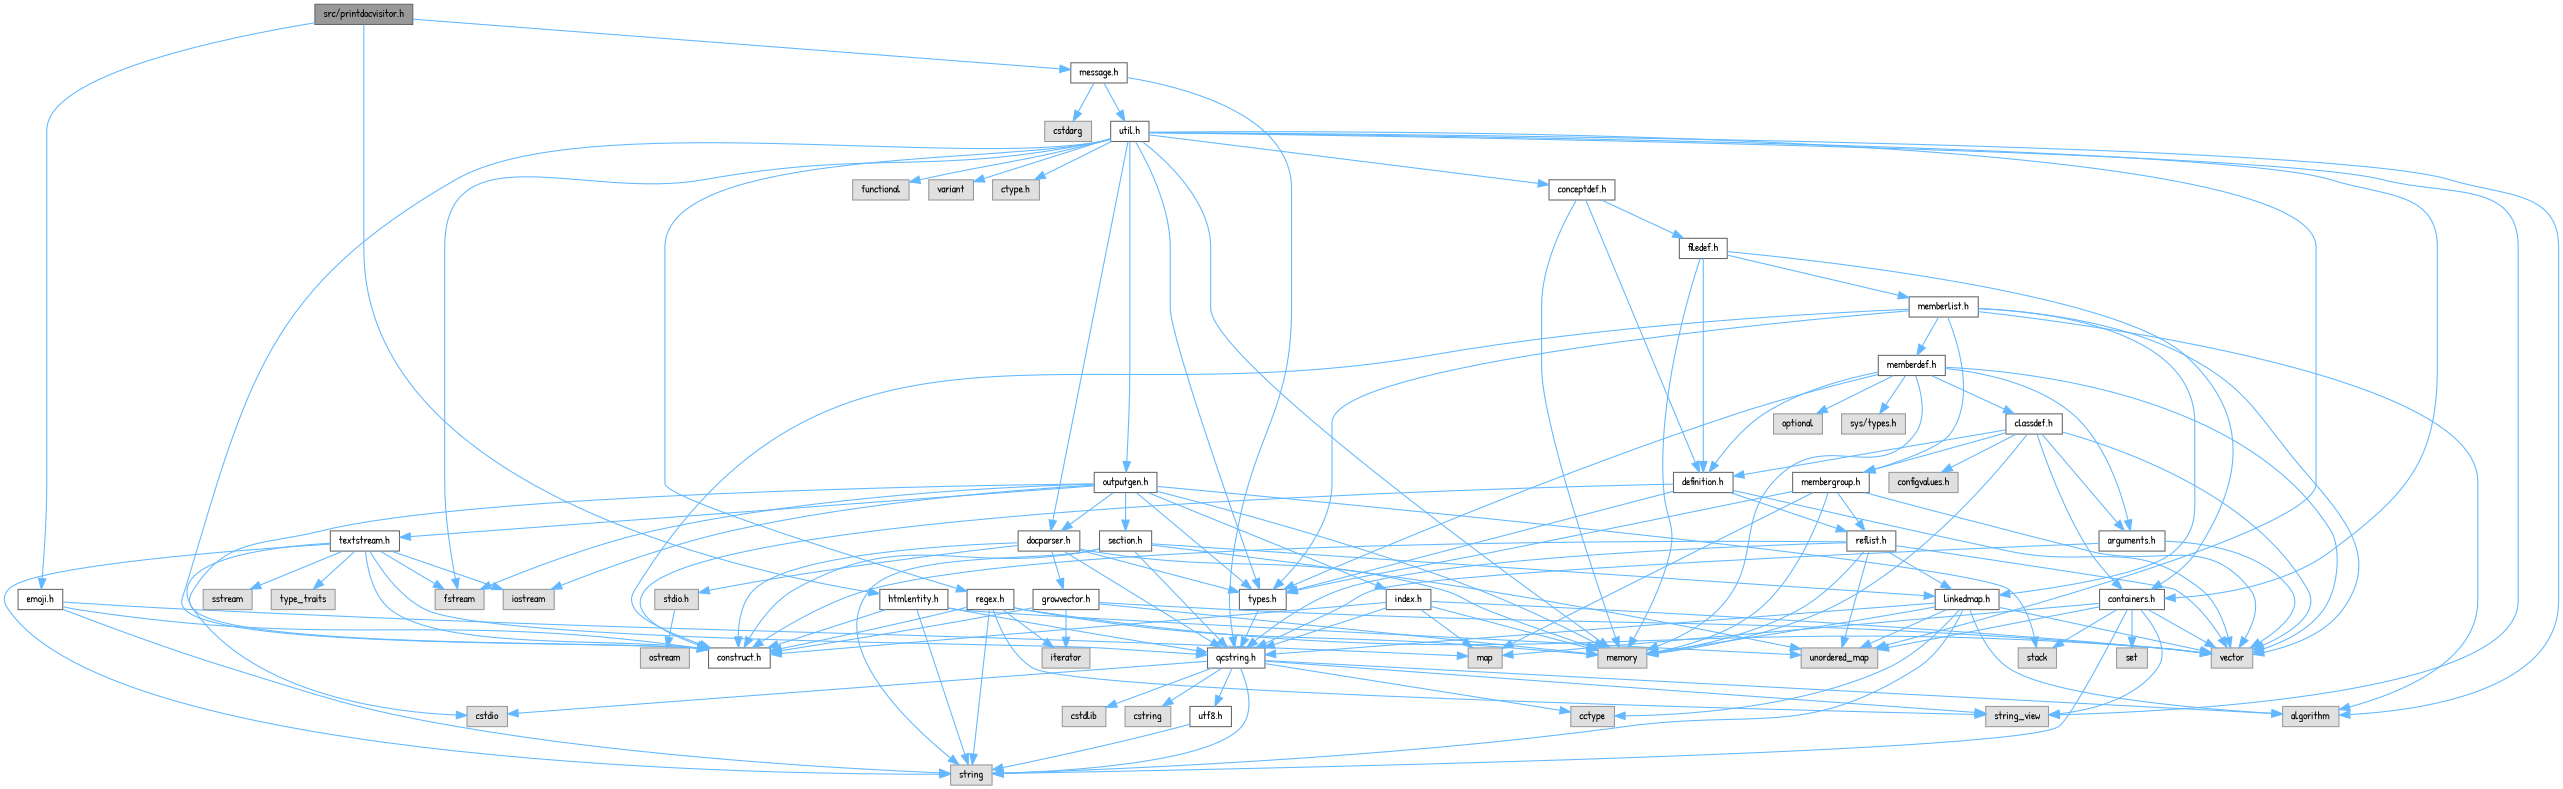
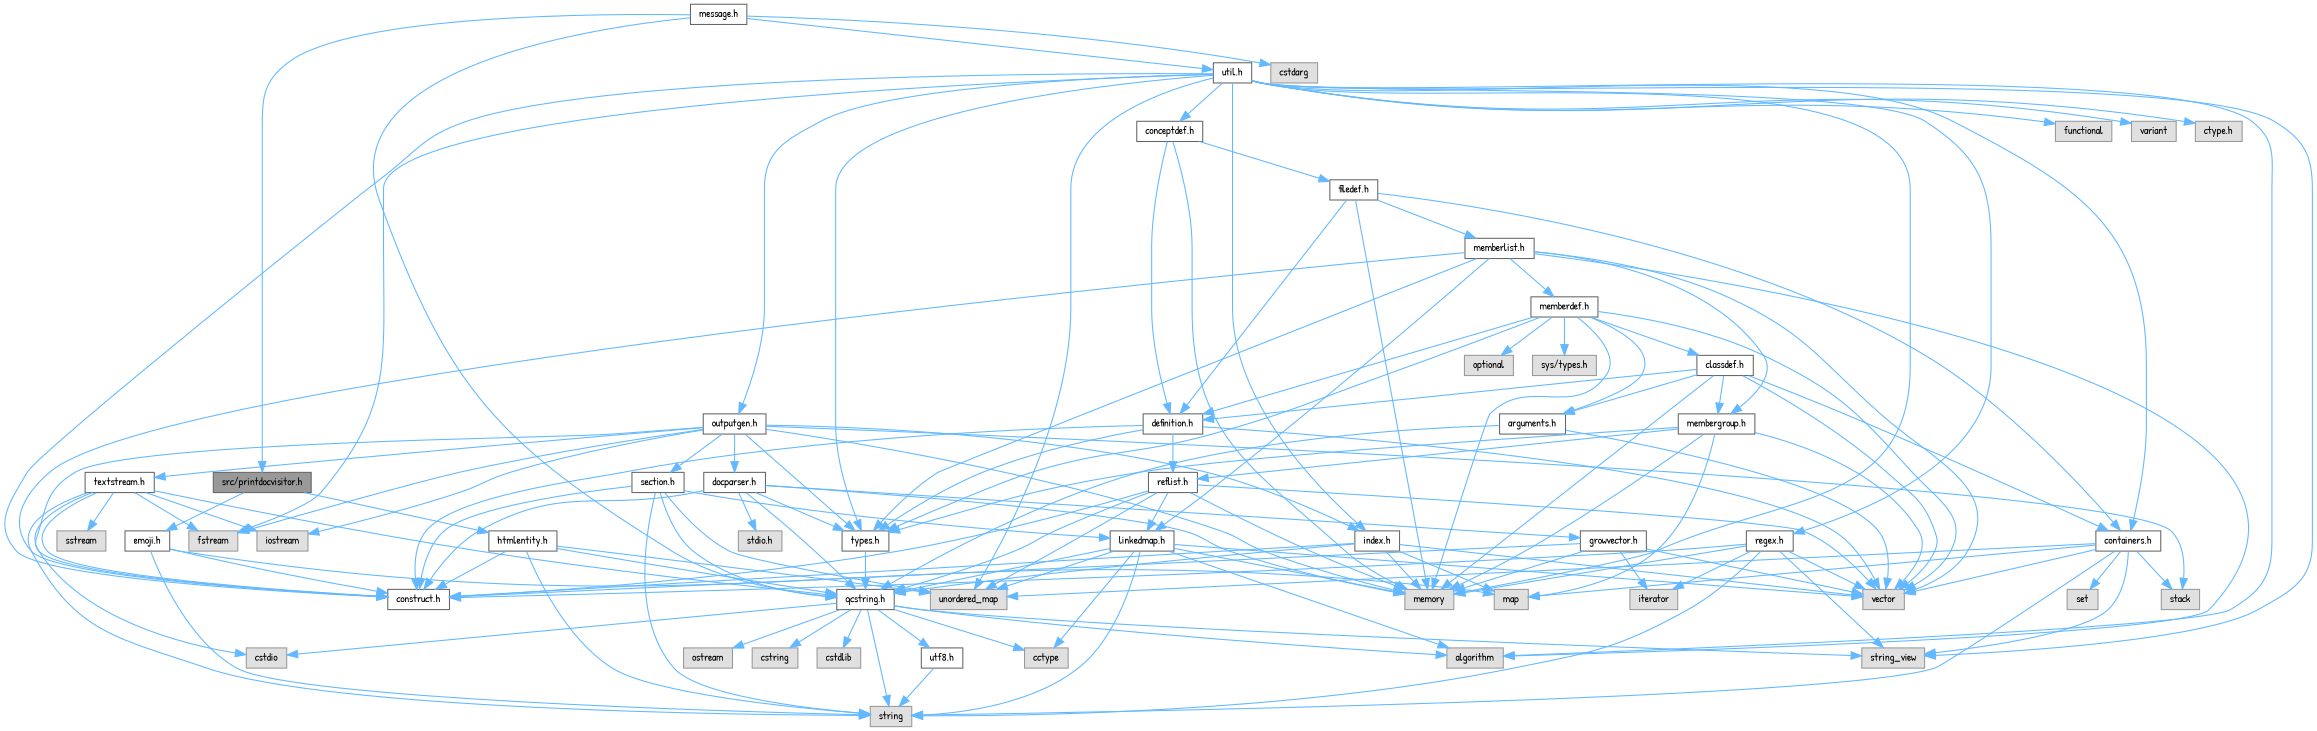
  digraph {
    fontname="Patrick Hand"
    node [color=grey60 fillcolor="#E0E0E0" fontname="Patrick Hand" fontsize=10 shape=box style=filled]
    edge [color=steelblue1 fontname="Patrick Hand" fontsize=10 labelfontname=Helvetica labelfontsize=10 style=solid]
    n1 [color=gray40 fillcolor=grey60 fontcolor=black height=0.2 label="src/printdocvisitor.h" width=0.4]
    n2 [color=grey40 fillcolor=white height=0.2 label="htmlentity.h" width=0.4]
    n3 [color=grey40 fillcolor=white height=0.2 label="emoji.h" width=0.4]
    n4 [color=grey40 fillcolor=white height=0.2 label="message.h" width=0.4]
    n5 [height=0.2 label=unordered_map width=0.4]
    n6 [height=0.2 label=string width=0.4]
    n7 [color=grey40 fillcolor=white height=0.2 label="qcstring.h" width=0.4]
    n8 [color=grey40 fillcolor=white height=0.2 label="construct.h" width=0.4]
    n9 [height=0.2 label=map width=0.4]
    n10 [height=0.2 label=cstdarg width=0.4]
    n11 [color=grey40 fillcolor=white height=0.2 label="util.h" width=0.4]
    n12 [height=0.2 label=string_view width=0.4]
    n13 [height=0.2 label=algorithm width=0.4]
    n14 [height=0.2 label=cctype width=0.4]
    n15 [height=0.2 label=cstring width=0.4]
    n16 [height=0.2 label=cstdio width=0.4]
    n17 [height=0.2 label=cstdlib width=0.4]
    n18 [height=0.2 label=ostream width=0.4]
    n19 [color=grey40 fillcolor=white height=0.2 label="utf8.h" width=0.4]
    n20 [height=0.2 label=memory width=0.4]
    n21 [height=0.2 label=functional width=0.4]
    n22 [height=0.2 label=fstream width=0.4]
    n23 [height=0.2 label=variant width=0.4]
    n24 [height=0.2 label="ctype.h" width=0.4]
    n25 [color=grey40 fillcolor=white height=0.2 label="types.h" width=0.4]
    n26 [color=grey40 fillcolor=white height=0.2 label="docparser.h" width=0.4]
    n27 [color=grey40 fillcolor=white height=0.2 label="containers.h" width=0.4]
    n28 [color=grey40 fillcolor=white height=0.2 label="outputgen.h" width=0.4]
    n29 [color=grey40 fillcolor=white height=0.2 label="regex.h" width=0.4]
    n30 [color=grey40 fillcolor=white height=0.2 label="conceptdef.h" width=0.4]
    n31 [height=0.2 label="stdio.h" width=0.4]
    n32 [color=grey40 fillcolor=white height=0.2 label="growvector.h" width=0.4]
    n33 [height=0.2 label=vector width=0.4]
    n34 [height=0.2 label=set width=0.4]
    n35 [height=0.2 label=stack width=0.4]
    n36 [height=0.2 label=iostream width=0.4]
    n37 [color=grey40 fillcolor=white height=0.2 label="index.h" width=0.4]
    n38 [color=grey40 fillcolor=white height=0.2 label="section.h" width=0.4]
    n39 [color=grey40 fillcolor=white height=0.2 label="textstream.h" width=0.4]
    n40 [height=0.2 label=iterator width=0.4]
    n41 [color=grey40 fillcolor=white height=0.2 label="definition.h" width=0.4]
    n42 [color=grey40 fillcolor=white height=0.2 label="filedef.h" width=0.4]
    n43 [color=grey40 fillcolor=white height=0.2 label="linkedmap.h" width=0.4]
    n44 [height=0.2 label=sstream width=0.4]
-   n45 [height=0.2 label=type_traits width=0.4]
    n46 [color=grey40 fillcolor=white height=0.2 label="reflist.h" width=0.4]
    n47 [color=grey40 fillcolor=white height=0.2 label="memberlist.h" width=0.4]
    n48 [color=grey40 fillcolor=white height=0.2 label="memberdef.h" width=0.4]
    n49 [color=grey40 fillcolor=white height=0.2 label="membergroup.h" width=0.4]
    n50 [height=0.2 label=optional width=0.4]
    n51 [height=0.2 label="sys/types.h" width=0.4]
    n52 [color=grey40 fillcolor=white height=0.2 label="arguments.h" width=0.4]
    n53 [color=grey40 fillcolor=white height=0.2 label="classdef.h" width=0.4]
-   n54 [height=0.2 label="configvalues.h" width=0.4]
    n1 -> n2
    n1 -> n3
-   n1 -> n4
+   n4 -> n1
    n2 -> n5
    n2 -> n6
    n2 -> n7
    n2 -> n8
    n3 -> n6
    n3 -> n8
    n3 -> n9
    n4 -> n7
    n4 -> n10
    n4 -> n11
    n7 -> n6
    n7 -> n12
    n7 -> n13
    n7 -> n14
    n7 -> n15
    n7 -> n16
    n7 -> n17
-   n31 -> n18
+   n7 -> n18
    n7 -> n19
    n11 -> n5
    n11 -> n8
    n11 -> n12
    n11 -> n13
    n11 -> n20
    n11 -> n21
    n11 -> n22
    n11 -> n23
    n11 -> n24
    n11 -> n25
-   n11 -> n26
+   n11 -> n37
    n11 -> n27
    n11 -> n28
    n11 -> n29
    n11 -> n30
    n19 -> n6
    n25 -> n7
    n26 -> n7
    n26 -> n8
    n26 -> n20
    n26 -> n25
    n26 -> n31
    n26 -> n32
    n27 -> n5
    n27 -> n6
    n27 -> n9
    n27 -> n12
    n27 -> n33
    n27 -> n34
    n27 -> n35
    n28 -> n8
    n28 -> n20
    n28 -> n22
    n28 -> n25
    n28 -> n26
    n28 -> n35
    n28 -> n36
    n28 -> n37
    n28 -> n38
    n28 -> n39
    n29 -> n6
    n29 -> n8
    n29 -> n12
    n29 -> n20
    n29 -> n33
    n29 -> n40
    n30 -> n20
    n30 -> n41
    n30 -> n42
    n32 -> n8
    n32 -> n20
    n32 -> n33
    n32 -> n40
    n37 -> n7
    n37 -> n8
    n37 -> n9
    n37 -> n20
    n37 -> n33
    n38 -> n5
    n38 -> n6
    n38 -> n7
    n38 -> n8
    n38 -> n43
    n39 -> n6
    n39 -> n7
    n39 -> n8
    n39 -> n16
    n39 -> n22
    n39 -> n36
    n39 -> n44
-   n39 -> n45
    n41 -> n8
    n41 -> n25
    n41 -> n33
    n41 -> n46
    n42 -> n20
    n42 -> n27
    n42 -> n41
    n42 -> n47
    n43 -> n5
    n43 -> n6
    n43 -> n7
    n43 -> n13
    n43 -> n14
    n43 -> n20
    n43 -> n33
    n46 -> n5
    n46 -> n7
    n46 -> n8
    n46 -> n20
    n46 -> n33
    n46 -> n43
    n47 -> n8
    n47 -> n13
    n47 -> n25
    n47 -> n33
    n47 -> n43
    n47 -> n48
    n47 -> n49
    n48 -> n20
    n48 -> n25
    n48 -> n33
    n48 -> n41
    n48 -> n50
    n48 -> n51
    n48 -> n52
    n48 -> n53
    n49 -> n9
    n49 -> n20
    n49 -> n25
    n49 -> n33
    n49 -> n46
    n52 -> n7
    n52 -> n33
    n53 -> n20
    n53 -> n27
    n53 -> n33
    n53 -> n41
    n53 -> n49
    n53 -> n52
-   n53 -> n54
  }
